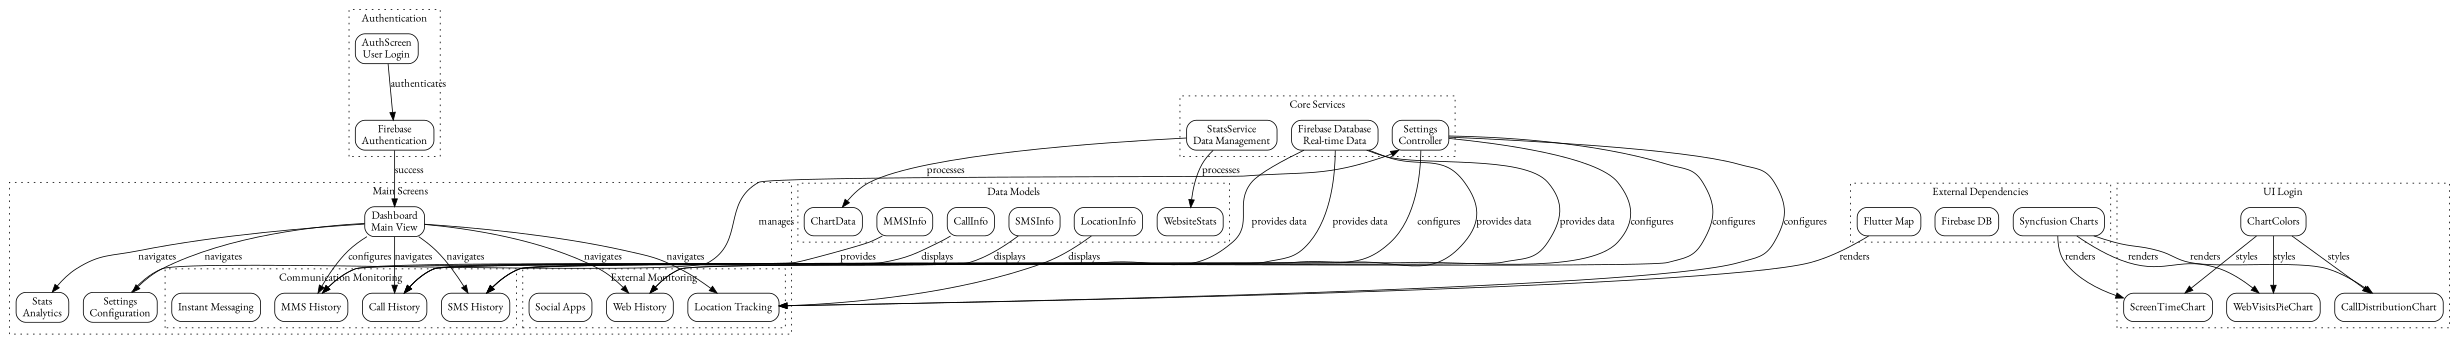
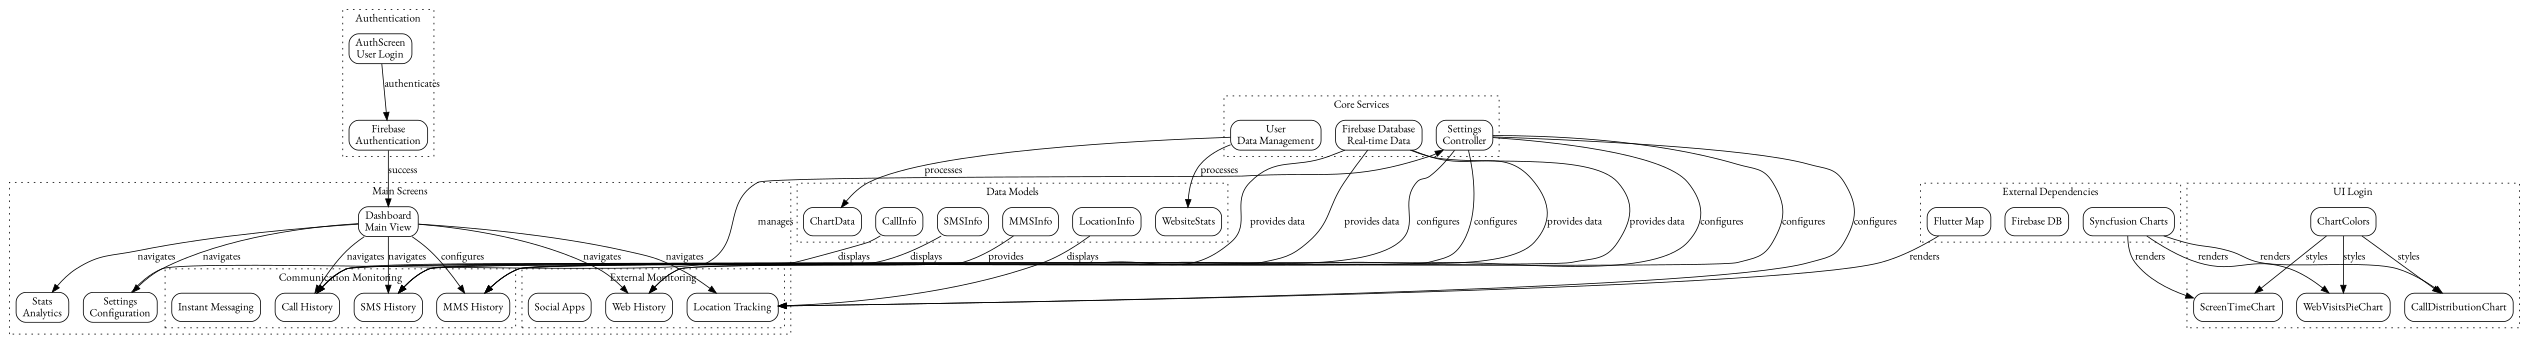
  digraph {
    fontname="EB Garamond"
    rankdir=TB
    node [fontname="EB Garamond" shape=box style=rounded]
    edge [fontname="EB Garamond"]
    n1 [label="Call History"]
    n2 [label="SMS History"]
    n3 [label="MMS History"]
    n4 [label="Instant Messaging"]
    n5 [label="Web History"]
    n6 [label="Location Tracking"]
    n7 [label="Social Apps"]
    n8 [label="Dashboard\nMain View"]
    n9 [label="Settings\nConfiguration"]
    n10 [label="Stats\nAnalytics"]
    n11 [label="AuthScreen\nUser Login"]
    n12 [label="Firebase\nAuthentication"]
-   n13 [label="StatsService\nData Management"]
+   n13 [label="User\nData Management"]
    n14 [label="Firebase Database\nReal-time Data"]
    n15 [label="Settings\nController"]
    n16 [label=ChartData]
    n17 [label=CallInfo]
    n18 [label=SMSInfo]
    n19 [label=MMSInfo]
    n20 [label=LocationInfo]
    n21 [label=WebsiteStats]
    n22 [label=ScreenTimeChart]
    n23 [label=WebVisitsPieChart]
    n24 [label=CallDistributionChart]
    n25 [label=ChartColors]
    n26 [label="Syncfusion Charts"]
    n27 [label="Firebase DB"]
    n28 [label="Flutter Map"]
    subgraph cluster_1 {
      label="Main Screens"
      style=dotted
      n8
      n9
      n10
      subgraph cluster_2 {
        label="Communication Monitoring"
        style=dotted
        n1
        n2
        n3
        n4
      }
      subgraph cluster_3 {
        label="External Monitoring"
        style=dotted
        n5
        n6
        n7
      }
    }
    subgraph cluster_4 {
      label=Authentication
      style=dotted
      n11
      n12
    }
    subgraph cluster_5 {
      label="Core Services"
      style=dotted
      n13
      n14
      n15
    }
    subgraph cluster_6 {
      label="Data Models"
      style=dotted
      n16
      n17
      n18
      n19
      n20
      n21
    }
    subgraph cluster_7 {
      label="UI Login"
      style=dotted
      n22
      n23
      n24
      n25
    }
    subgraph cluster_8 {
      label="External Dependencies"
      style=dotted
      n26
      n27
      n28
    }
    n8 -> n1 [label=navigates]
    n8 -> n2 [label=navigates]
    n8 -> n3 [label=configures]
    n8 -> n5 [label=navigates]
    n8 -> n6 [label=navigates]
    n8 -> n9 [label=navigates]
    n8 -> n10 [label=navigates]
    n9 -> n15 [label=manages]
    n11 -> n12 [label=authenticates]
    n12 -> n8 [label=success]
    n13 -> n16 [label=processes]
    n13 -> n21 [label=processes]
    n14 -> n1 [label="provides data"]
    n14 -> n2 [label="provides data"]
    n14 -> n3 [label="provides data"]
    n14 -> n5 [label="provides data"]
    n15 -> n1 [label=configures]
    n15 -> n2 [label=configures]
+   n15 -> n3 [label=configures]
    n15 -> n5 [label=configures]
    n15 -> n6 [label=configures]
    n17 -> n1 [label=displays]
    n18 -> n2 [label=displays]
    n19 -> n3 [label=provides]
    n20 -> n6 [label=displays]
    n25 -> n22 [label=styles]
    n25 -> n23 [label=styles]
    n25 -> n24 [label=styles]
    n26 -> n22 [label=renders]
    n26 -> n23 [label=renders]
    n26 -> n24 [label=renders]
    n28 -> n6 [label=renders]
  }
